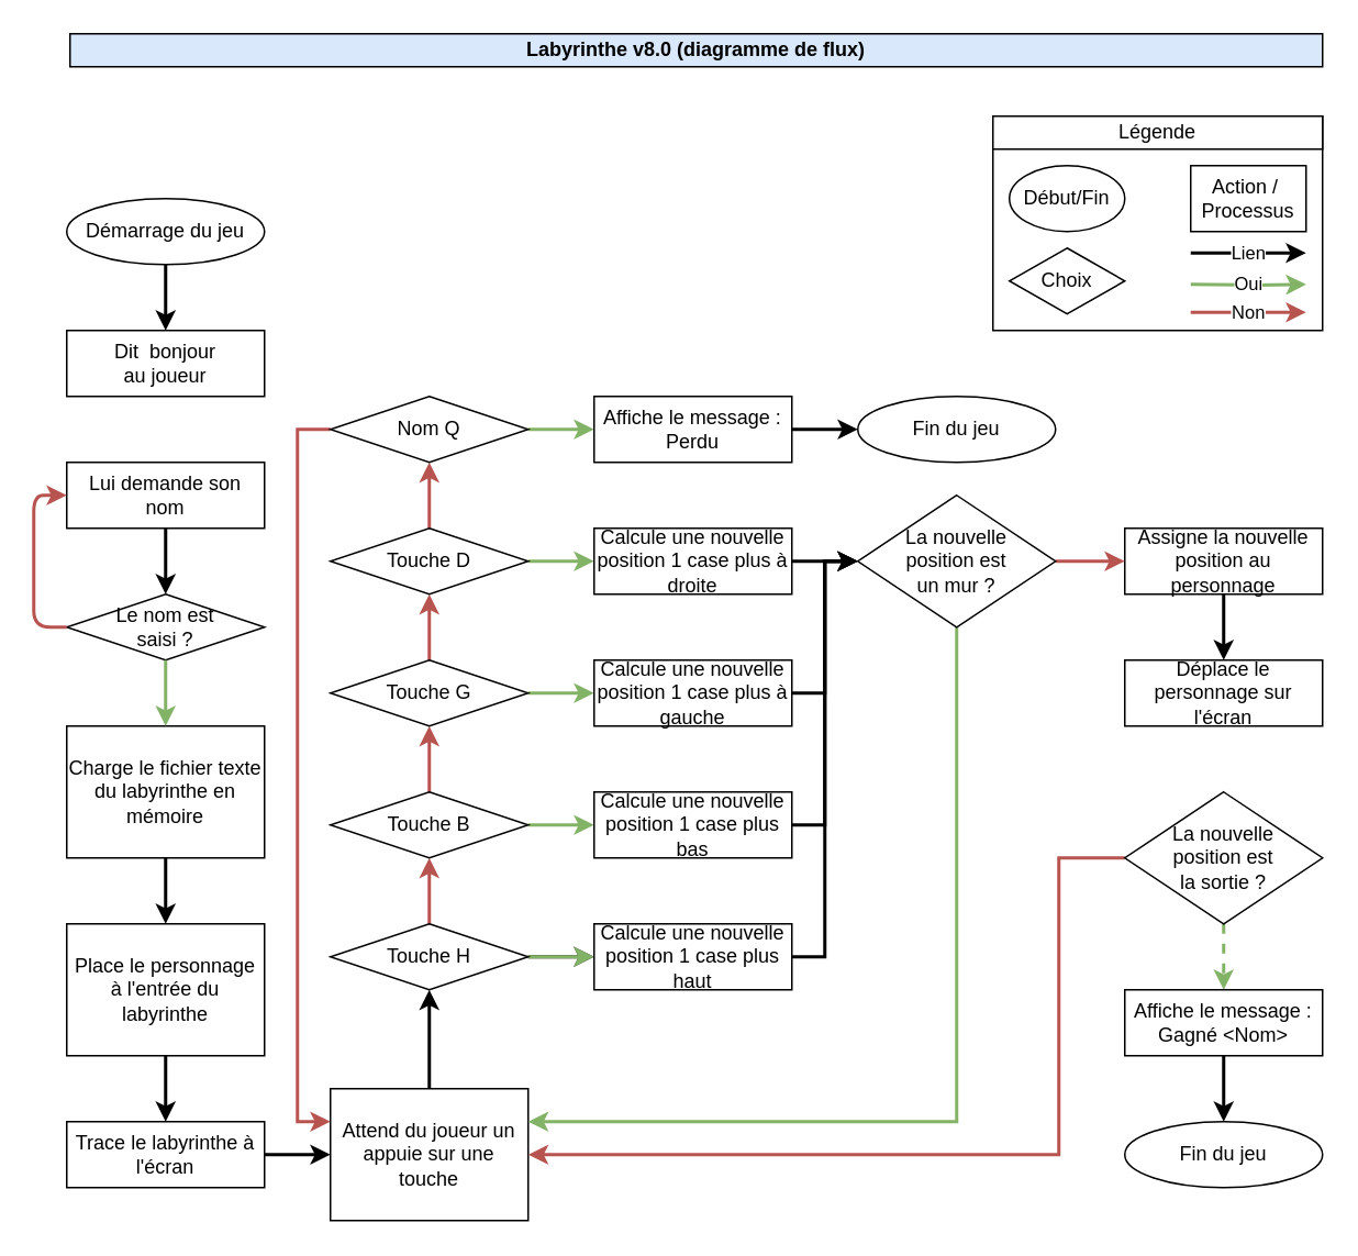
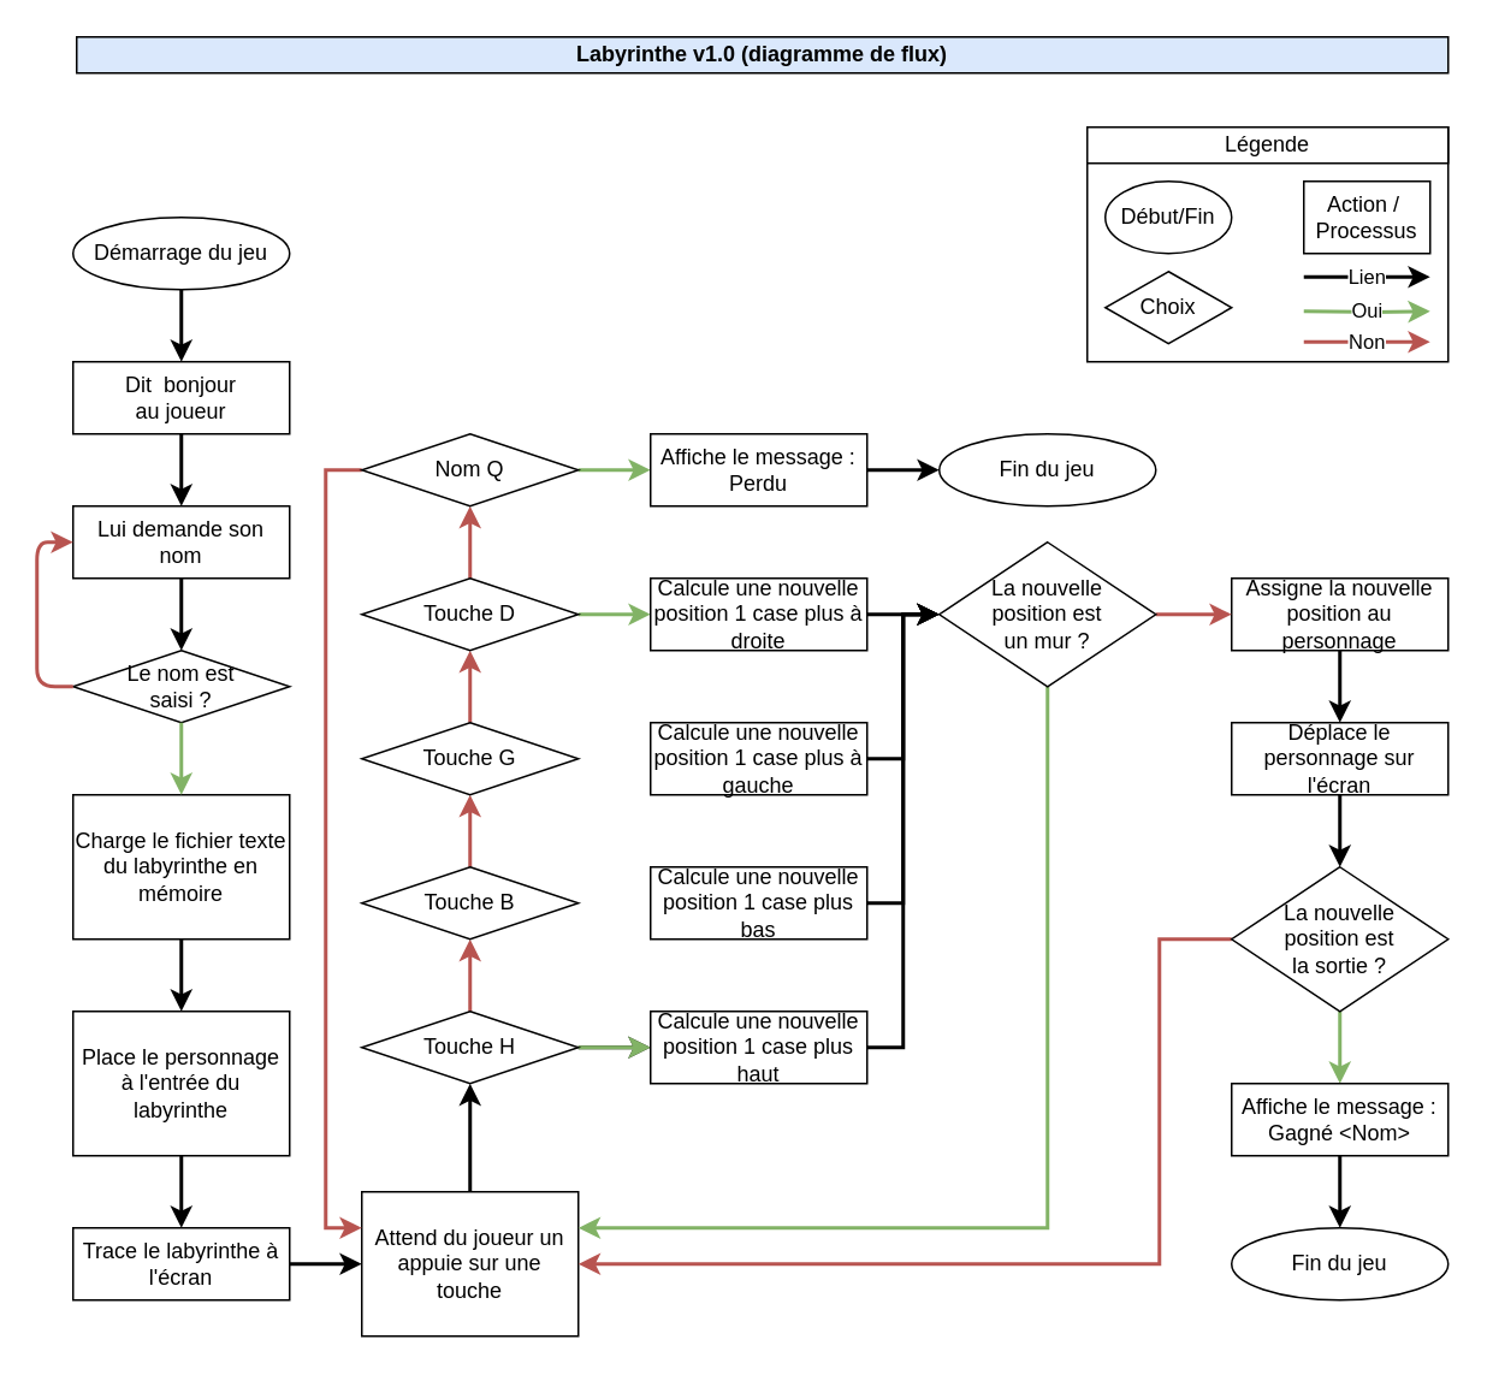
  <mxCell id="0" />
  <mxCell id="1" parent="0" />
  <mxCell id="2" value="Démarrage du jeu" style="ellipse;whiteSpace=wrap;html=1;" parent="1" vertex="1"><mxGeometry x="40" y="120" width="120" height="40" as="geometry" /></mxCell>
  <mxCell id="3" value="Dit&amp;nbsp; bonjour&lt;br&gt;au joueur" style="rounded=0;whiteSpace=wrap;html=1;" parent="1" vertex="1"><mxGeometry x="40" y="200" width="120" height="40" as="geometry" /></mxCell>
  <mxCell id="4" value="Lui demande son nom" style="rounded=0;whiteSpace=wrap;html=1;" parent="1" vertex="1"><mxGeometry x="40" y="280" width="120" height="40" as="geometry" /></mxCell>
  <mxCell id="5" value="Le nom est &lt;br&gt;saisi ?" style="rhombus;whiteSpace=wrap;html=1;" parent="1" vertex="1"><mxGeometry x="40" y="360" width="120" height="40" as="geometry" /></mxCell>
  <mxCell id="6" value="" style="endArrow=classic;html=1;exitX=0;exitY=0.5;exitDx=0;exitDy=0;entryX=0;entryY=0.5;entryDx=0;entryDy=0;strokeWidth=2;fillColor=#f8cecc;strokeColor=#b85450;" parent="1" source="5" target="4" edge="1"><mxGeometry width="50" height="50" relative="1" as="geometry"><mxPoint x="40" y="470" as="sourcePoint" /><mxPoint x="90" y="420" as="targetPoint" /><Array as="points"><mxPoint x="20" y="380" /><mxPoint x="20" y="300" /></Array></mxGeometry></mxCell>
  <mxCell id="7" value="" style="endArrow=classic;html=1;strokeWidth=2;exitX=0.5;exitY=1;exitDx=0;exitDy=0;entryX=0.5;entryY=0;entryDx=0;entryDy=0;" parent="1" source="2" target="3" edge="1"><mxGeometry width="50" height="50" relative="1" as="geometry"><mxPoint x="240" y="230" as="sourcePoint" /><mxPoint x="290" y="180" as="targetPoint" /></mxGeometry></mxCell>
  <mxCell id="8" value="" style="endArrow=classic;html=1;strokeWidth=2;exitX=0.5;exitY=1;exitDx=0;exitDy=0;entryX=0.5;entryY=0;entryDx=0;entryDy=0;" parent="1" source="4" target="5" edge="1"><mxGeometry width="50" height="50" relative="1" as="geometry"><mxPoint x="110" y="170" as="sourcePoint" /><mxPoint x="110" y="210" as="targetPoint" /></mxGeometry></mxCell>
+ <mxCell id="9" value="" style="endArrow=classic;html=1;strokeWidth=2;exitX=0.5;exitY=1;exitDx=0;exitDy=0;entryX=0.5;entryY=0;entryDx=0;entryDy=0;" parent="1" source="3" target="4" edge="1"><mxGeometry width="50" height="50" relative="1" as="geometry"><mxPoint x="120" y="180" as="sourcePoint" /><mxPoint x="120" y="220" as="targetPoint" /></mxGeometry></mxCell>
  <mxCell id="10" value="Charge le fichier texte du labyrinthe en mémoire" style="rounded=0;whiteSpace=wrap;html=1;" parent="1" vertex="1"><mxGeometry x="40" y="440" width="120" height="80" as="geometry" /></mxCell>
  <mxCell id="11" value="Place le personnage à l'entrée du labyrinthe" style="rounded=0;whiteSpace=wrap;html=1;" parent="1" vertex="1"><mxGeometry x="40" y="560" width="120" height="80" as="geometry" /></mxCell>
  <mxCell id="12" style="edgeStyle=orthogonalEdgeStyle;rounded=0;orthogonalLoop=1;jettySize=auto;html=1;entryX=0;entryY=0.5;entryDx=0;entryDy=0;strokeWidth=2;" parent="1" source="13" target="18" edge="1"><mxGeometry relative="1" as="geometry" /></mxCell>
  <mxCell id="13" value="Trace le labyrinthe à l'écran" style="rounded=0;whiteSpace=wrap;html=1;" parent="1" vertex="1"><mxGeometry x="40" y="680" width="120" height="40" as="geometry" /></mxCell>
  <mxCell id="14" value="" style="endArrow=classic;html=1;strokeWidth=2;exitX=0.5;exitY=1;exitDx=0;exitDy=0;entryX=0.5;entryY=0;entryDx=0;entryDy=0;" parent="1" source="11" target="13" edge="1"><mxGeometry width="50" height="50" relative="1" as="geometry"><mxPoint x="110" y="330" as="sourcePoint" /><mxPoint x="110" y="370" as="targetPoint" /></mxGeometry></mxCell>
  <mxCell id="15" value="" style="endArrow=classic;html=1;strokeWidth=2;exitX=0.5;exitY=1;exitDx=0;exitDy=0;entryX=0.5;entryY=0;entryDx=0;entryDy=0;" parent="1" source="10" target="11" edge="1"><mxGeometry width="50" height="50" relative="1" as="geometry"><mxPoint x="120" y="340" as="sourcePoint" /><mxPoint x="120" y="380" as="targetPoint" /></mxGeometry></mxCell>
  <mxCell id="16" value="" style="endArrow=classic;html=1;strokeWidth=2;exitX=0.5;exitY=1;exitDx=0;exitDy=0;entryX=0.5;entryY=0;entryDx=0;entryDy=0;fillColor=#d5e8d4;strokeColor=#82b366;" parent="1" source="5" target="10" edge="1"><mxGeometry width="50" height="50" relative="1" as="geometry"><mxPoint x="130" y="350" as="sourcePoint" /><mxPoint x="130" y="390" as="targetPoint" /></mxGeometry></mxCell>
  <mxCell id="17" style="edgeStyle=orthogonalEdgeStyle;rounded=0;orthogonalLoop=1;jettySize=auto;html=1;exitX=0.5;exitY=0;exitDx=0;exitDy=0;entryX=0.5;entryY=1;entryDx=0;entryDy=0;strokeWidth=2;" parent="1" source="18" target="22" edge="1"><mxGeometry relative="1" as="geometry" /></mxCell>
  <mxCell id="18" value="Attend du joueur un appuie sur une touche" style="rounded=0;whiteSpace=wrap;html=1;" parent="1" vertex="1"><mxGeometry x="200" y="660" width="120" height="80" as="geometry" /></mxCell>
  <mxCell id="19" style="edgeStyle=orthogonalEdgeStyle;rounded=0;orthogonalLoop=1;jettySize=auto;html=1;entryX=0.5;entryY=1;entryDx=0;entryDy=0;strokeWidth=2;fillColor=#f8cecc;strokeColor=#b85450;" parent="1" source="22" target="27" edge="1"><mxGeometry relative="1" as="geometry" /></mxCell>
  <mxCell id="20" style="edgeStyle=orthogonalEdgeStyle;rounded=0;orthogonalLoop=1;jettySize=auto;html=1;entryX=0;entryY=0.5;entryDx=0;entryDy=0;strokeWidth=2;" parent="1" source="22" target="24" edge="1"><mxGeometry relative="1" as="geometry" /></mxCell>
  <mxCell id="21" value="" style="edgeStyle=orthogonalEdgeStyle;rounded=0;orthogonalLoop=1;jettySize=auto;html=1;strokeWidth=2;fillColor=#d5e8d4;strokeColor=#82b366;" parent="1" source="22" target="24" edge="1"><mxGeometry relative="1" as="geometry" /></mxCell>
  <mxCell id="22" value="Touche H" style="rhombus;whiteSpace=wrap;html=1;" parent="1" vertex="1"><mxGeometry x="200" y="560" width="120" height="40" as="geometry" /></mxCell>
  <mxCell id="23" style="edgeStyle=orthogonalEdgeStyle;rounded=0;orthogonalLoop=1;jettySize=auto;html=1;strokeWidth=2;" parent="1" source="24" edge="1"><mxGeometry relative="1" as="geometry"><mxPoint x="520" y="340" as="targetPoint" /><Array as="points"><mxPoint x="500" y="580" /><mxPoint x="500" y="340" /></Array></mxGeometry></mxCell>
  <mxCell id="24" value="Calcule une nouvelle position 1 case plus haut" style="rounded=0;whiteSpace=wrap;html=1;" parent="1" vertex="1"><mxGeometry x="360" y="560" width="120" height="40" as="geometry" /></mxCell>
  <mxCell id="25" style="edgeStyle=orthogonalEdgeStyle;rounded=0;orthogonalLoop=1;jettySize=auto;html=1;entryX=0.5;entryY=1;entryDx=0;entryDy=0;strokeWidth=2;fillColor=#f8cecc;strokeColor=#b85450;" parent="1" source="27" target="32" edge="1"><mxGeometry relative="1" as="geometry" /></mxCell>
- <mxCell id="26" style="edgeStyle=orthogonalEdgeStyle;rounded=0;orthogonalLoop=1;jettySize=auto;html=1;entryX=0;entryY=0.5;entryDx=0;entryDy=0;strokeWidth=2;fillColor=#d5e8d4;strokeColor=#82b366;" parent="1" source="27" target="29" edge="1"><mxGeometry relative="1" as="geometry" /></mxCell>
  <mxCell id="27" value="Touche B" style="rhombus;whiteSpace=wrap;html=1;" parent="1" vertex="1"><mxGeometry x="200" y="480" width="120" height="40" as="geometry" /></mxCell>
  <mxCell id="28" style="edgeStyle=orthogonalEdgeStyle;rounded=0;orthogonalLoop=1;jettySize=auto;html=1;entryX=0;entryY=0.5;entryDx=0;entryDy=0;strokeWidth=2;" parent="1" source="29" target="51" edge="1"><mxGeometry relative="1" as="geometry" /></mxCell>
  <mxCell id="29" value="Calcule une nouvelle position 1 case plus bas" style="rounded=0;whiteSpace=wrap;html=1;" parent="1" vertex="1"><mxGeometry x="360" y="480" width="120" height="40" as="geometry" /></mxCell>
  <mxCell id="30" style="edgeStyle=orthogonalEdgeStyle;rounded=0;orthogonalLoop=1;jettySize=auto;html=1;entryX=0.5;entryY=1;entryDx=0;entryDy=0;strokeWidth=2;fillColor=#f8cecc;strokeColor=#b85450;" parent="1" source="32" target="37" edge="1"><mxGeometry relative="1" as="geometry" /></mxCell>
- <mxCell id="31" style="edgeStyle=orthogonalEdgeStyle;rounded=0;orthogonalLoop=1;jettySize=auto;html=1;entryX=0;entryY=0.5;entryDx=0;entryDy=0;strokeWidth=2;fillColor=#d5e8d4;strokeColor=#82b366;" parent="1" source="32" target="34" edge="1"><mxGeometry relative="1" as="geometry" /></mxCell>
  <mxCell id="32" value="Touche G" style="rhombus;whiteSpace=wrap;html=1;" parent="1" vertex="1"><mxGeometry x="200" y="400" width="120" height="40" as="geometry" /></mxCell>
  <mxCell id="33" style="edgeStyle=orthogonalEdgeStyle;rounded=0;orthogonalLoop=1;jettySize=auto;html=1;entryX=0;entryY=0.5;entryDx=0;entryDy=0;strokeWidth=2;" parent="1" source="34" target="51" edge="1"><mxGeometry relative="1" as="geometry" /></mxCell>
  <mxCell id="34" value="Calcule une nouvelle position 1 case plus à gauche" style="rounded=0;whiteSpace=wrap;html=1;" parent="1" vertex="1"><mxGeometry x="360" y="400" width="120" height="40" as="geometry" /></mxCell>
  <mxCell id="35" style="edgeStyle=orthogonalEdgeStyle;rounded=0;orthogonalLoop=1;jettySize=auto;html=1;entryX=0.5;entryY=1;entryDx=0;entryDy=0;strokeWidth=2;fillColor=#f8cecc;strokeColor=#b85450;" parent="1" source="37" target="42" edge="1"><mxGeometry relative="1" as="geometry" /></mxCell>
  <mxCell id="36" style="edgeStyle=orthogonalEdgeStyle;rounded=0;orthogonalLoop=1;jettySize=auto;html=1;entryX=0;entryY=0.5;entryDx=0;entryDy=0;strokeWidth=2;fillColor=#d5e8d4;strokeColor=#82b366;" parent="1" source="37" target="39" edge="1"><mxGeometry relative="1" as="geometry" /></mxCell>
  <mxCell id="37" value="Touche D" style="rhombus;whiteSpace=wrap;html=1;" parent="1" vertex="1"><mxGeometry x="200" y="320" width="120" height="40" as="geometry" /></mxCell>
  <mxCell id="38" style="edgeStyle=orthogonalEdgeStyle;rounded=0;orthogonalLoop=1;jettySize=auto;html=1;entryX=0;entryY=0.5;entryDx=0;entryDy=0;strokeWidth=2;" parent="1" source="39" target="51" edge="1"><mxGeometry relative="1" as="geometry" /></mxCell>
  <mxCell id="39" value="Calcule une nouvelle position 1 case plus à droite" style="rounded=0;whiteSpace=wrap;html=1;" parent="1" vertex="1"><mxGeometry x="360" y="320" width="120" height="40" as="geometry" /></mxCell>
  <mxCell id="40" style="edgeStyle=orthogonalEdgeStyle;rounded=0;orthogonalLoop=1;jettySize=auto;html=1;entryX=0;entryY=0.5;entryDx=0;entryDy=0;strokeWidth=2;fillColor=#d5e8d4;strokeColor=#82b366;" parent="1" source="42" target="44" edge="1"><mxGeometry relative="1" as="geometry" /></mxCell>
  <mxCell id="41" style="edgeStyle=orthogonalEdgeStyle;rounded=0;orthogonalLoop=1;jettySize=auto;html=1;entryX=0;entryY=0.25;entryDx=0;entryDy=0;strokeWidth=2;fillColor=#f8cecc;strokeColor=#b85450;" parent="1" source="42" target="18" edge="1"><mxGeometry relative="1" as="geometry"><Array as="points"><mxPoint x="180" y="260" /><mxPoint x="180" y="680" /></Array></mxGeometry></mxCell>
  <mxCell id="42" value="Nom Q" style="rhombus;whiteSpace=wrap;html=1;" parent="1" vertex="1"><mxGeometry x="200" y="240" width="120" height="40" as="geometry" /></mxCell>
  <mxCell id="43" style="edgeStyle=orthogonalEdgeStyle;rounded=0;orthogonalLoop=1;jettySize=auto;html=1;entryX=0;entryY=0.5;entryDx=0;entryDy=0;strokeWidth=2;" parent="1" source="44" target="45" edge="1"><mxGeometry relative="1" as="geometry" /></mxCell>
  <mxCell id="44" value="Affiche le message :&lt;br&gt;Perdu" style="rounded=0;whiteSpace=wrap;html=1;" parent="1" vertex="1"><mxGeometry x="360" y="240" width="120" height="40" as="geometry" /></mxCell>
  <mxCell id="45" value="Fin du jeu" style="ellipse;whiteSpace=wrap;html=1;" parent="1" vertex="1"><mxGeometry x="520" y="240" width="120" height="40" as="geometry" /></mxCell>
+ <mxCell id="46" style="edgeStyle=orthogonalEdgeStyle;rounded=0;orthogonalLoop=1;jettySize=auto;html=1;entryX=0.5;entryY=0;entryDx=0;entryDy=0;strokeWidth=2;exitX=0.5;exitY=1;exitDx=0;exitDy=0;" parent="1" source="59" target="54" edge="1"><mxGeometry relative="1" as="geometry" /></mxCell>
  <mxCell id="47" style="edgeStyle=orthogonalEdgeStyle;rounded=0;orthogonalLoop=1;jettySize=auto;html=1;entryX=0.5;entryY=0;entryDx=0;entryDy=0;strokeWidth=2;exitX=0.5;exitY=1;exitDx=0;exitDy=0;" parent="1" source="48" target="59" edge="1"><mxGeometry relative="1" as="geometry" /></mxCell>
  <mxCell id="48" value="Assigne la nouvelle position au personnage" style="rounded=0;whiteSpace=wrap;html=1;" parent="1" vertex="1"><mxGeometry x="682" y="320" width="120" height="40" as="geometry" /></mxCell>
  <mxCell id="49" style="edgeStyle=orthogonalEdgeStyle;rounded=0;orthogonalLoop=1;jettySize=auto;html=1;entryX=0;entryY=0.5;entryDx=0;entryDy=0;strokeWidth=2;fillColor=#f8cecc;strokeColor=#b85450;" parent="1" source="51" target="48" edge="1"><mxGeometry relative="1" as="geometry" /></mxCell>
  <mxCell id="50" style="edgeStyle=orthogonalEdgeStyle;rounded=0;orthogonalLoop=1;jettySize=auto;html=1;entryX=1;entryY=0.25;entryDx=0;entryDy=0;strokeWidth=2;fillColor=#d5e8d4;strokeColor=#82b366;exitX=0.5;exitY=1;exitDx=0;exitDy=0;" parent="1" source="51" target="18" edge="1"><mxGeometry relative="1" as="geometry" /></mxCell>
  <mxCell id="51" value="La nouvelle&lt;br&gt;position est&lt;br&gt;un mur ?" style="rhombus;whiteSpace=wrap;html=1;" parent="1" vertex="1"><mxGeometry x="520" y="300" width="120" height="80" as="geometry" /></mxCell>
- <mxCell id="52" style="edgeStyle=orthogonalEdgeStyle;rounded=0;orthogonalLoop=1;jettySize=auto;html=1;entryX=0.5;entryY=0;entryDx=0;entryDy=0;strokeWidth=2;fillColor=#d5e8d4;strokeColor=#82b366;dashed=1;" parent="1" source="54" target="58" edge="1"><mxGeometry relative="1" as="geometry" /></mxCell>
+ <mxCell id="52" style="edgeStyle=orthogonalEdgeStyle;rounded=0;orthogonalLoop=1;jettySize=auto;html=1;entryX=0.5;entryY=0;entryDx=0;entryDy=0;strokeWidth=2;fillColor=#d5e8d4;strokeColor=#82b366;" parent="1" source="54" target="58" edge="1"><mxGeometry relative="1" as="geometry" /></mxCell>
  <mxCell id="53" style="edgeStyle=orthogonalEdgeStyle;rounded=0;orthogonalLoop=1;jettySize=auto;html=1;entryX=1;entryY=0.5;entryDx=0;entryDy=0;strokeWidth=2;fillColor=#f8cecc;strokeColor=#b85450;" parent="1" source="54" target="18" edge="1"><mxGeometry relative="1" as="geometry"><Array as="points"><mxPoint x="642" y="520" /><mxPoint x="642" y="700" /></Array></mxGeometry></mxCell>
  <mxCell id="54" value="La nouvelle&lt;br&gt;position est&lt;br&gt;la sortie ?" style="rhombus;whiteSpace=wrap;html=1;" parent="1" vertex="1"><mxGeometry x="682" y="480" width="120" height="80" as="geometry" /></mxCell>
  <mxCell id="55" value="Fin du jeu" style="ellipse;whiteSpace=wrap;html=1;" parent="1" vertex="1"><mxGeometry x="682" y="680" width="120" height="40" as="geometry" /></mxCell>
  <mxCell id="56" style="edgeStyle=orthogonalEdgeStyle;rounded=0;orthogonalLoop=1;jettySize=auto;html=1;exitX=0.5;exitY=1;exitDx=0;exitDy=0;strokeWidth=2;" parent="1" source="55" target="55" edge="1"><mxGeometry relative="1" as="geometry" /></mxCell>
  <mxCell id="57" style="edgeStyle=orthogonalEdgeStyle;rounded=0;orthogonalLoop=1;jettySize=auto;html=1;entryX=0.5;entryY=0;entryDx=0;entryDy=0;strokeWidth=2;" parent="1" source="58" target="55" edge="1"><mxGeometry relative="1" as="geometry" /></mxCell>
  <mxCell id="58" value="Affiche le message :&lt;br&gt;Gagné &amp;lt;Nom&amp;gt;" style="rounded=0;whiteSpace=wrap;html=1;" parent="1" vertex="1"><mxGeometry x="682" y="600" width="120" height="40" as="geometry" /></mxCell>
  <mxCell id="59" value="Déplace le personnage sur l'écran" style="rounded=0;whiteSpace=wrap;html=1;" parent="1" vertex="1"><mxGeometry x="682" y="400" width="120" height="40" as="geometry" /></mxCell>
- <mxCell id="60" value="Labyrinthe v8.0 (diagramme de flux)" style="text;html=1;strokeColor=#000000;fillColor=#dae8fc;align=center;verticalAlign=middle;whiteSpace=wrap;rounded=0;fontStyle=1" parent="1" vertex="1"><mxGeometry x="42" y="20" width="760" height="20" as="geometry" /></mxCell>
+ <mxCell id="60" value="Labyrinthe v1.0 (diagramme de flux)" style="text;html=1;strokeColor=#000000;fillColor=#dae8fc;align=center;verticalAlign=middle;whiteSpace=wrap;rounded=0;fontStyle=1" parent="1" vertex="1"><mxGeometry x="42" y="20" width="760" height="20" as="geometry" /></mxCell>
  <mxCell id="61" value="" style="rounded=0;whiteSpace=wrap;html=1;strokeColor=#000000;" parent="1" vertex="1"><mxGeometry x="602" y="70" width="200" height="130" as="geometry" /></mxCell>
  <mxCell id="62" value="Début/Fin" style="ellipse;whiteSpace=wrap;html=1;" parent="1" vertex="1"><mxGeometry x="612" y="100" width="70" height="40" as="geometry" /></mxCell>
  <mxCell id="63" value="Action /&amp;nbsp;&lt;br&gt;Processus" style="rounded=0;whiteSpace=wrap;html=1;" parent="1" vertex="1"><mxGeometry x="722" y="100" width="70" height="40" as="geometry" /></mxCell>
  <mxCell id="64" value="Choix" style="rhombus;whiteSpace=wrap;html=1;strokeColor=#000000;" parent="1" vertex="1"><mxGeometry x="612" y="150" width="70" height="40" as="geometry" /></mxCell>
  <mxCell id="65" value="Lien" style="endArrow=classic;html=1;strokeWidth=2;" parent="1" edge="1"><mxGeometry width="50" height="50" relative="1" as="geometry"><mxPoint x="722" y="153" as="sourcePoint" /><mxPoint x="792" y="153" as="targetPoint" /></mxGeometry></mxCell>
  <mxCell id="66" value="Légende" style="rounded=0;whiteSpace=wrap;html=1;strokeColor=#000000;" parent="1" vertex="1"><mxGeometry x="602" y="70" width="200" height="20" as="geometry" /></mxCell>
  <mxCell id="67" value="Oui" style="endArrow=classic;html=1;strokeWidth=2;fillColor=#d5e8d4;strokeColor=#82b366;" parent="1" edge="1"><mxGeometry width="50" height="50" relative="1" as="geometry"><mxPoint x="722" y="172" as="sourcePoint" /><mxPoint x="792" y="172" as="targetPoint" /><Array as="points"><mxPoint x="762" y="172.5" /></Array></mxGeometry></mxCell>
  <mxCell id="68" value="Non" style="endArrow=classic;html=1;strokeWidth=2;fillColor=#f8cecc;strokeColor=#b85450;" parent="1" edge="1"><mxGeometry width="50" height="50" relative="1" as="geometry"><mxPoint x="722" y="189" as="sourcePoint" /><mxPoint x="792" y="189" as="targetPoint" /></mxGeometry></mxCell>
